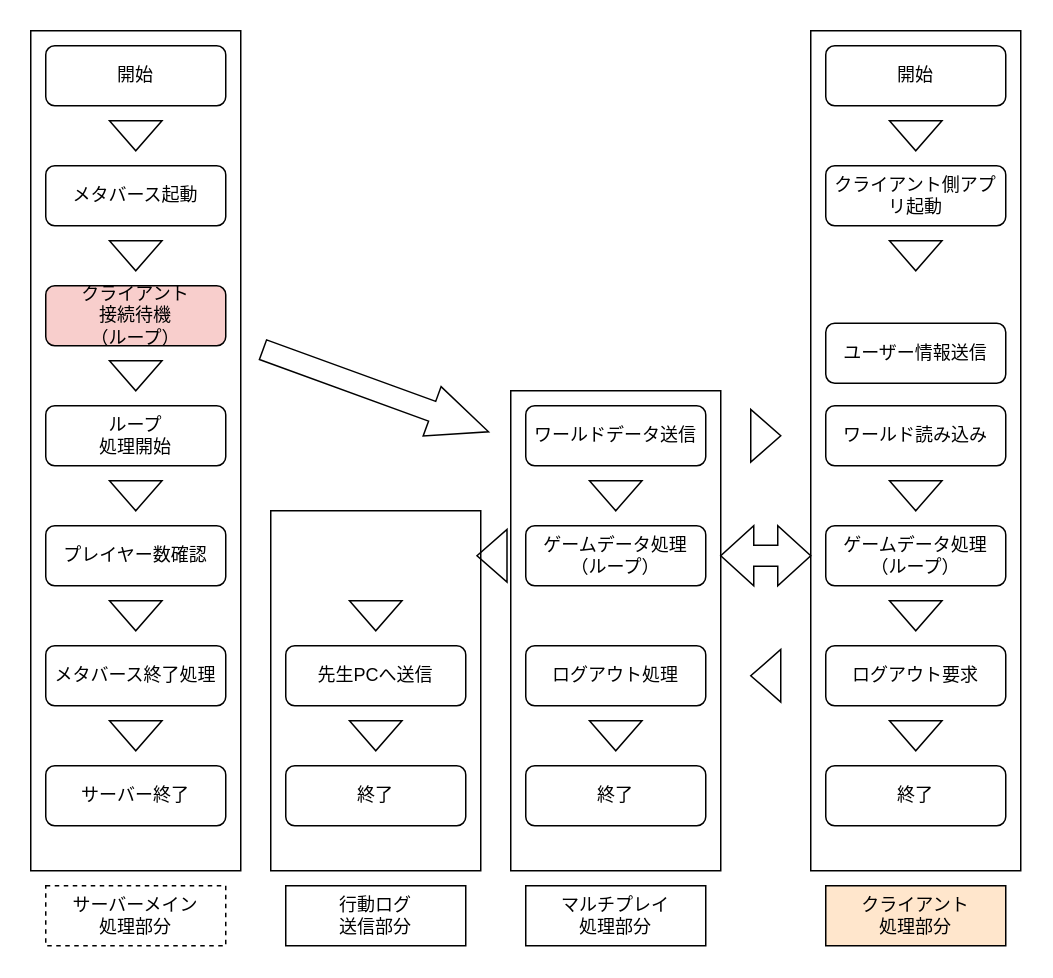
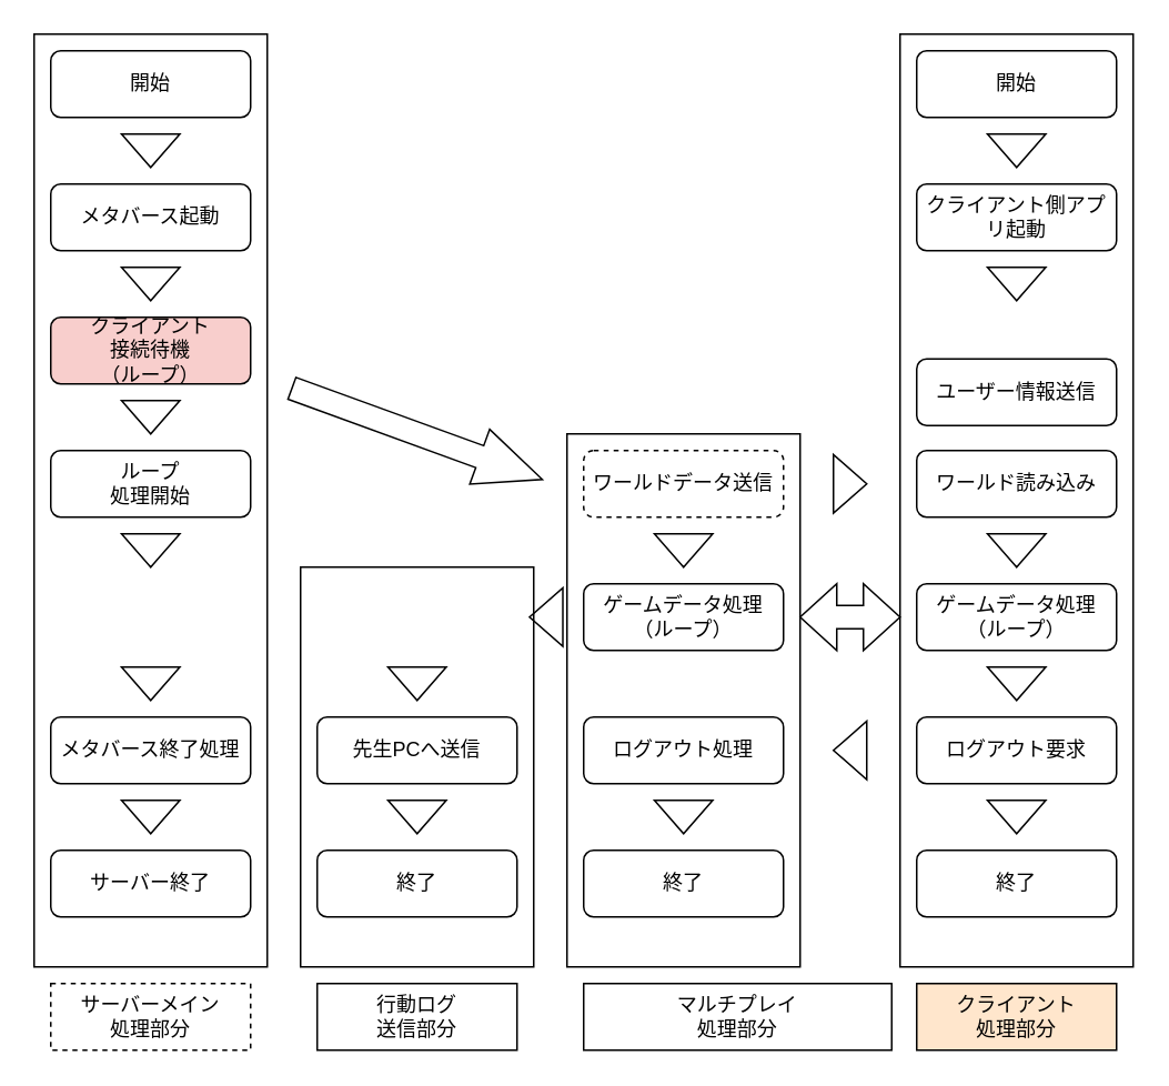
  <mxCell id="0" />
  <mxCell id="1" parent="0" />
  <mxCell id="2" value="開始" style="rounded=1;whiteSpace=wrap;html=1;" parent="1" vertex="1"><mxGeometry x="30" y="30" width="120" height="40" as="geometry" /></mxCell>
  <mxCell id="3" value="クライアント&lt;div&gt;接続待機&lt;/div&gt;&lt;div&gt;（ループ）&lt;/div&gt;" style="rounded=1;whiteSpace=wrap;html=1;fillColor=#f8cecc;" parent="1" vertex="1"><mxGeometry x="30" y="190" width="120" height="40" as="geometry" /></mxCell>
  <mxCell id="4" value="" style="html=1;shadow=0;dashed=0;align=center;verticalAlign=middle;shape=mxgraph.arrows2.arrow;dy=0.6;dx=40;direction=south;notch=0;" parent="1" vertex="1"><mxGeometry x="72.5" y="80" width="35" height="20" as="geometry" /></mxCell>
  <mxCell id="5" value="" style="html=1;shadow=0;dashed=0;align=center;verticalAlign=middle;shape=mxgraph.arrows2.arrow;dy=0.6;dx=40;direction=south;notch=0;" parent="1" vertex="1"><mxGeometry x="72.5" y="160" width="35" height="20" as="geometry" /></mxCell>
  <mxCell id="6" value="開始" style="rounded=1;whiteSpace=wrap;html=1;" parent="1" vertex="1"><mxGeometry x="550" y="30" width="120" height="40" as="geometry" /></mxCell>
  <mxCell id="7" value="メタバース起動" style="rounded=1;whiteSpace=wrap;html=1;" parent="1" vertex="1"><mxGeometry x="30" y="110" width="120" height="40" as="geometry" /></mxCell>
  <mxCell id="8" value="クライアント側アプリ起動" style="rounded=1;whiteSpace=wrap;html=1;" parent="1" vertex="1"><mxGeometry x="550" y="110" width="120" height="40" as="geometry" /></mxCell>
  <mxCell id="9" value="ユーザー情報送信" style="rounded=1;whiteSpace=wrap;html=1;" parent="1" vertex="1"><mxGeometry x="550" y="215" width="120" height="40" as="geometry" /></mxCell>
  <mxCell id="10" value="" style="html=1;shadow=0;dashed=0;align=center;verticalAlign=middle;shape=mxgraph.arrows2.arrow;dy=0.6;dx=40;direction=south;notch=0;" parent="1" vertex="1"><mxGeometry x="592.5" y="160" width="35" height="20" as="geometry" /></mxCell>
  <mxCell id="11" value="" style="html=1;shadow=0;dashed=0;align=center;verticalAlign=middle;shape=mxgraph.arrows2.arrow;dy=0.6;dx=40;direction=south;notch=0;" parent="1" vertex="1"><mxGeometry x="592.5" y="80" width="35" height="20" as="geometry" /></mxCell>
  <mxCell id="12" value="" style="html=1;shadow=0;dashed=0;align=center;verticalAlign=middle;shape=mxgraph.arrows2.twoWayArrow;dy=0.65;dx=22;" parent="1" vertex="1"><mxGeometry x="480" y="350" width="60" height="40" as="geometry" /></mxCell>
  <mxCell id="13" value="ワールド読み込み" style="rounded=1;whiteSpace=wrap;html=1;" parent="1" vertex="1"><mxGeometry x="550" y="270" width="120" height="40" as="geometry" /></mxCell>
- <mxCell id="14" value="ワールドデータ送信" style="rounded=1;whiteSpace=wrap;html=1;" parent="1" vertex="1"><mxGeometry x="350" y="270" width="120" height="40" as="geometry" /></mxCell>
+ <mxCell id="14" value="ワールドデータ送信" style="rounded=1;whiteSpace=wrap;html=1;dashed=1;" parent="1" vertex="1"><mxGeometry x="350" y="270" width="120" height="40" as="geometry" /></mxCell>
  <mxCell id="15" value="" style="html=1;shadow=0;dashed=0;align=center;verticalAlign=middle;shape=mxgraph.arrows2.arrow;dy=0.6;dx=40;direction=south;notch=0;rotation=-90;" parent="1" vertex="1"><mxGeometry x="492.5" y="280" width="35" height="20" as="geometry" /></mxCell>
  <mxCell id="16" value="" style="html=1;shadow=0;dashed=0;align=center;verticalAlign=middle;shape=mxgraph.arrows2.arrow;dy=0.6;dx=40;direction=south;notch=0;" parent="1" vertex="1"><mxGeometry x="592.5" y="320" width="35" height="20" as="geometry" /></mxCell>
  <mxCell id="17" value="" style="html=1;shadow=0;dashed=0;align=center;verticalAlign=middle;shape=mxgraph.arrows2.arrow;dy=0.6;dx=40;direction=south;notch=0;" parent="1" vertex="1"><mxGeometry x="392.5" y="320" width="35" height="20" as="geometry" /></mxCell>
  <mxCell id="18" value="ゲームデータ処理&lt;div&gt;（ループ）&lt;/div&gt;" style="rounded=1;whiteSpace=wrap;html=1;" vertex="1" parent="1"><mxGeometry x="350" y="350" width="120" height="40" as="geometry" /></mxCell>
  <mxCell id="19" value="ゲームデータ処理&lt;div&gt;（ループ）&lt;/div&gt;" style="rounded=1;whiteSpace=wrap;html=1;" vertex="1" parent="1"><mxGeometry x="550" y="350" width="120" height="40" as="geometry" /></mxCell>
  <mxCell id="20" value="" style="html=1;shadow=0;dashed=0;align=center;verticalAlign=middle;shape=mxgraph.arrows2.arrow;dy=0.6;dx=40;direction=south;notch=0;" vertex="1" parent="1"><mxGeometry x="592.5" y="400" width="35" height="20" as="geometry" /></mxCell>
  <mxCell id="21" value="" style="html=1;shadow=0;dashed=0;align=center;verticalAlign=middle;shape=mxgraph.arrows2.arrow;dy=0.6;dx=40;direction=south;notch=0;rotation=90;" vertex="1" parent="1"><mxGeometry x="310" y="360" width="35" height="20" as="geometry" /></mxCell>
  <mxCell id="22" value="" style="html=1;shadow=0;dashed=0;align=center;verticalAlign=middle;shape=mxgraph.arrows2.arrow;dy=0.6;dx=40;direction=south;notch=0;" vertex="1" parent="1"><mxGeometry x="232.5" y="400" width="35" height="20" as="geometry" /></mxCell>
  <mxCell id="23" value="先生PCへ送信" style="rounded=1;whiteSpace=wrap;html=1;" vertex="1" parent="1"><mxGeometry x="190" y="430" width="120" height="40" as="geometry" /></mxCell>
  <mxCell id="24" value="ログアウト要求" style="rounded=1;whiteSpace=wrap;html=1;" vertex="1" parent="1"><mxGeometry x="550" y="430" width="120" height="40" as="geometry" /></mxCell>
  <mxCell id="25" value="" style="html=1;shadow=0;dashed=0;align=center;verticalAlign=middle;shape=mxgraph.arrows2.arrow;dy=0.6;dx=40;direction=south;notch=0;rotation=90;" vertex="1" parent="1"><mxGeometry x="492.5" y="440" width="35" height="20" as="geometry" /></mxCell>
  <mxCell id="26" value="ログアウト処理" style="rounded=1;whiteSpace=wrap;html=1;" vertex="1" parent="1"><mxGeometry x="350" y="430" width="120" height="40" as="geometry" /></mxCell>
  <mxCell id="27" value="" style="html=1;shadow=0;dashed=0;align=center;verticalAlign=middle;shape=mxgraph.arrows2.arrow;dy=0.6;dx=40;direction=south;notch=0;" vertex="1" parent="1"><mxGeometry x="592.5" y="480" width="35" height="20" as="geometry" /></mxCell>
  <mxCell id="28" value="終了" style="rounded=1;whiteSpace=wrap;html=1;" vertex="1" parent="1"><mxGeometry x="550" y="510" width="120" height="40" as="geometry" /></mxCell>
  <mxCell id="29" value="" style="html=1;shadow=0;dashed=0;align=center;verticalAlign=middle;shape=mxgraph.arrows2.arrow;dy=0.6;dx=40;direction=south;notch=0;" vertex="1" parent="1"><mxGeometry x="392.5" y="480" width="35" height="20" as="geometry" /></mxCell>
  <mxCell id="30" value="終了" style="rounded=1;whiteSpace=wrap;html=1;" vertex="1" parent="1"><mxGeometry x="350" y="510" width="120" height="40" as="geometry" /></mxCell>
  <mxCell id="31" value="" style="html=1;shadow=0;dashed=0;align=center;verticalAlign=middle;shape=mxgraph.arrows2.arrow;dy=0.6;dx=40;direction=south;notch=0;" vertex="1" parent="1"><mxGeometry x="232.5" y="480" width="35" height="20" as="geometry" /></mxCell>
  <mxCell id="32" value="終了" style="rounded=1;whiteSpace=wrap;html=1;" vertex="1" parent="1"><mxGeometry x="190" y="510" width="120" height="40" as="geometry" /></mxCell>
- <mxCell id="33" value="プレイヤー数確認" style="rounded=1;whiteSpace=wrap;html=1;" vertex="1" parent="1"><mxGeometry x="30" y="350" width="120" height="40" as="geometry" /></mxCell>
  <mxCell id="34" value="" style="html=1;shadow=0;dashed=0;align=center;verticalAlign=middle;shape=mxgraph.arrows2.arrow;dy=0.6;dx=40;direction=south;notch=0;" vertex="1" parent="1"><mxGeometry x="72.5" y="400" width="35" height="20" as="geometry" /></mxCell>
  <mxCell id="35" value="メタバース終了処理" style="rounded=1;whiteSpace=wrap;html=1;" vertex="1" parent="1"><mxGeometry x="30" y="430" width="120" height="40" as="geometry" /></mxCell>
  <mxCell id="36" value="" style="html=1;shadow=0;dashed=0;align=center;verticalAlign=middle;shape=mxgraph.arrows2.arrow;dy=0.6;dx=40;direction=south;notch=0;" vertex="1" parent="1"><mxGeometry x="72.5" y="480" width="35" height="20" as="geometry" /></mxCell>
  <mxCell id="37" value="サーバー終了" style="rounded=1;whiteSpace=wrap;html=1;" vertex="1" parent="1"><mxGeometry x="30" y="510" width="120" height="40" as="geometry" /></mxCell>
  <mxCell id="38" value="" style="html=1;shadow=0;dashed=0;align=center;verticalAlign=middle;shape=mxgraph.arrows2.arrow;dy=0.6;dx=40;direction=south;notch=0;rotation=-70;" vertex="1" parent="1"><mxGeometry x="232.5" y="180" width="35" height="160" as="geometry" /></mxCell>
  <mxCell id="39" value="" style="html=1;shadow=0;dashed=0;align=center;verticalAlign=middle;shape=mxgraph.arrows2.arrow;dy=0.6;dx=40;direction=south;notch=0;" vertex="1" parent="1"><mxGeometry x="72.5" y="240" width="35" height="20" as="geometry" /></mxCell>
  <mxCell id="40" value="ループ&lt;div&gt;処理開始&lt;/div&gt;" style="rounded=1;whiteSpace=wrap;html=1;" vertex="1" parent="1"><mxGeometry x="30" y="270" width="120" height="40" as="geometry" /></mxCell>
  <mxCell id="41" value="" style="html=1;shadow=0;dashed=0;align=center;verticalAlign=middle;shape=mxgraph.arrows2.arrow;dy=0.6;dx=40;direction=south;notch=0;" vertex="1" parent="1"><mxGeometry x="72.5" y="320" width="35" height="20" as="geometry" /></mxCell>
  <mxCell id="42" value="サーバーメイン&lt;div&gt;処理部分&lt;/div&gt;" style="rounded=0;whiteSpace=wrap;html=1;dashed=1;" vertex="1" parent="1"><mxGeometry x="30" y="590" width="120" height="40" as="geometry" /></mxCell>
  <mxCell id="43" value="行動ログ&lt;div&gt;送信部分&lt;/div&gt;" style="rounded=0;whiteSpace=wrap;html=1;" vertex="1" parent="1"><mxGeometry x="190" y="590" width="120" height="40" as="geometry" /></mxCell>
- <mxCell id="44" value="マルチプレイ&lt;div&gt;処理部分&lt;/div&gt;" style="rounded=0;whiteSpace=wrap;html=1;" vertex="1" parent="1"><mxGeometry x="350" y="590" width="120" height="40" as="geometry" /></mxCell>
+ <mxCell id="44" value="マルチプレイ&lt;div&gt;処理部分&lt;/div&gt;" style="rounded=0;whiteSpace=wrap;html=1;" vertex="1" parent="1"><mxGeometry x="350" y="590" width="185" height="40" as="geometry" /></mxCell>
  <mxCell id="45" value="クライアント&lt;div&gt;処理部分&lt;/div&gt;" style="rounded=0;whiteSpace=wrap;html=1;fillColor=#ffe6cc;" vertex="1" parent="1"><mxGeometry x="550" y="590" width="120" height="40" as="geometry" /></mxCell>
  <mxCell id="46" value="" style="whiteSpace=wrap;html=1;fillColor=none;" vertex="1" parent="1"><mxGeometry x="340" y="260" width="140" height="320" as="geometry" /></mxCell>
  <mxCell id="47" value="" style="whiteSpace=wrap;html=1;fillColor=none;" vertex="1" parent="1"><mxGeometry x="180" y="340" width="140" height="240" as="geometry" /></mxCell>
  <mxCell id="48" value="" style="whiteSpace=wrap;html=1;fillColor=none;" vertex="1" parent="1"><mxGeometry x="20" y="20" width="140" height="560" as="geometry" /></mxCell>
  <mxCell id="49" value="" style="whiteSpace=wrap;html=1;fillColor=none;" vertex="1" parent="1"><mxGeometry x="540" y="20" width="140" height="560" as="geometry" /></mxCell>
